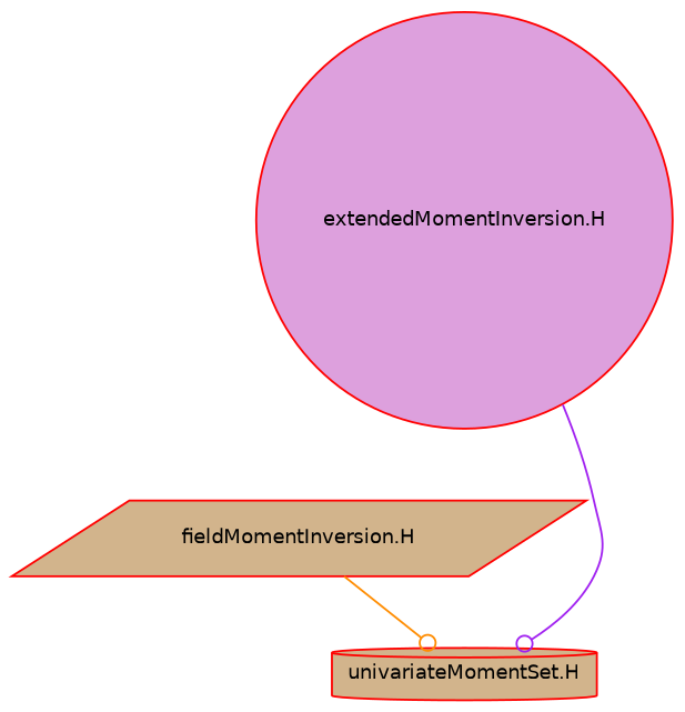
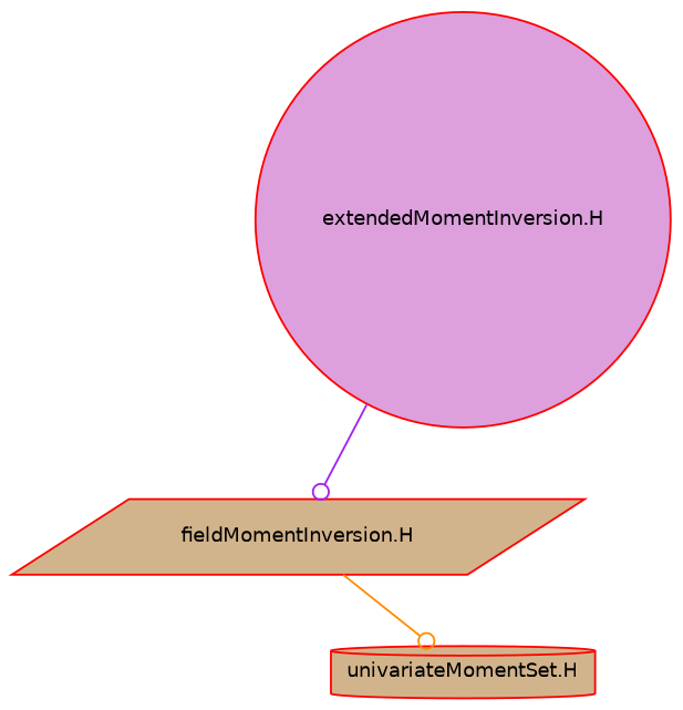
  digraph {
    node [color=red fillcolor=tan fontname=Helvetica fontsize=10 style=filled]
    edge [arrowhead=odot fontname=Helvetica fontsize=10 labelfontname=Helvetica labelfontsize=10 style=solid]
    n1 [height=0.2 label="fieldMomentInversion.H" shape=parallelogram width=0.4]
    n2 [height=0.2 label="univariateMomentSet.H" shape=cylinder width=0.4]
    n3 [fillcolor=plum height=0.2 label="extendedMomentInversion.H" shape=circle width=0.4]
    n1 -> n2 [color=darkorange]
-   n3 -> n2 [color=purple]
+   n3 -> n1 [color=purple]
  }
